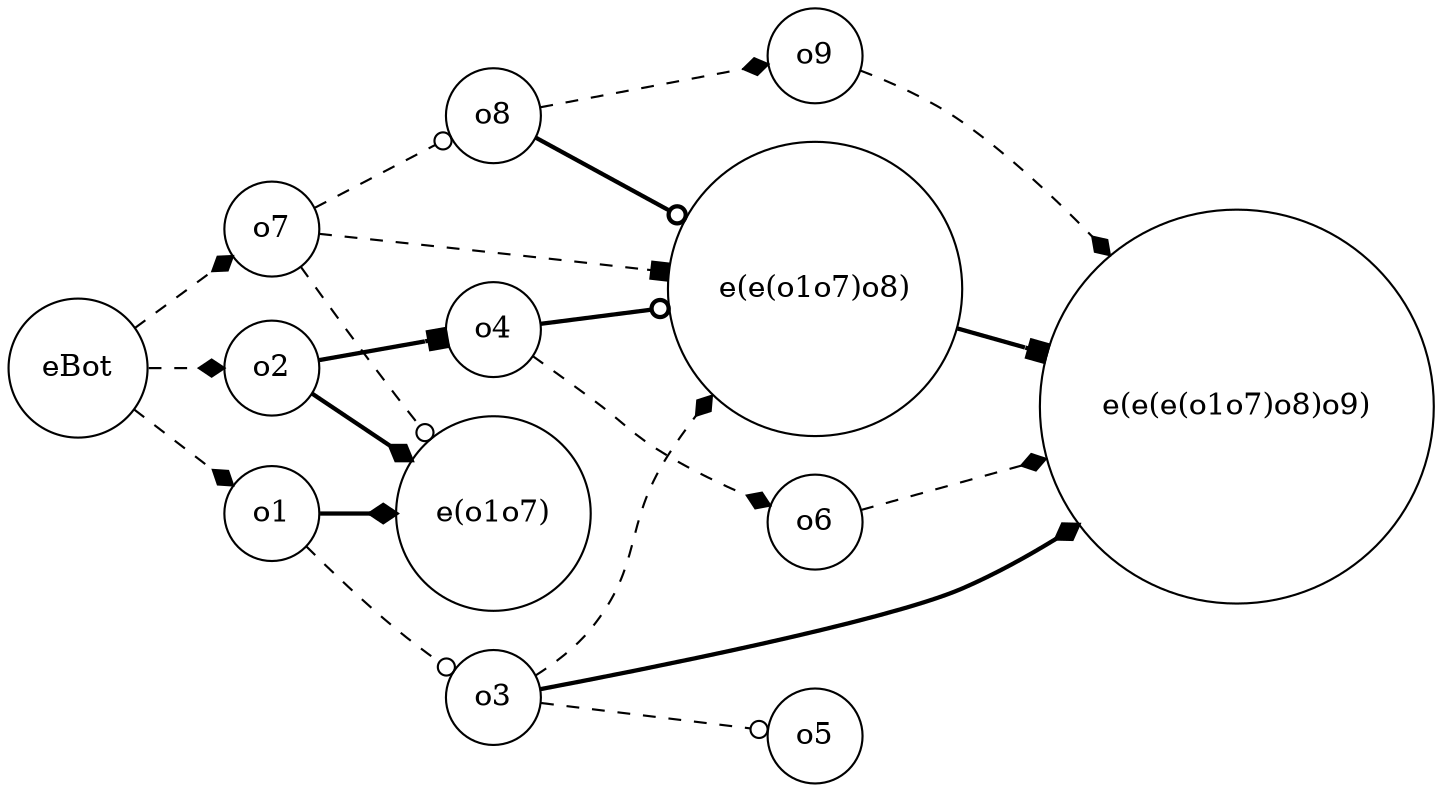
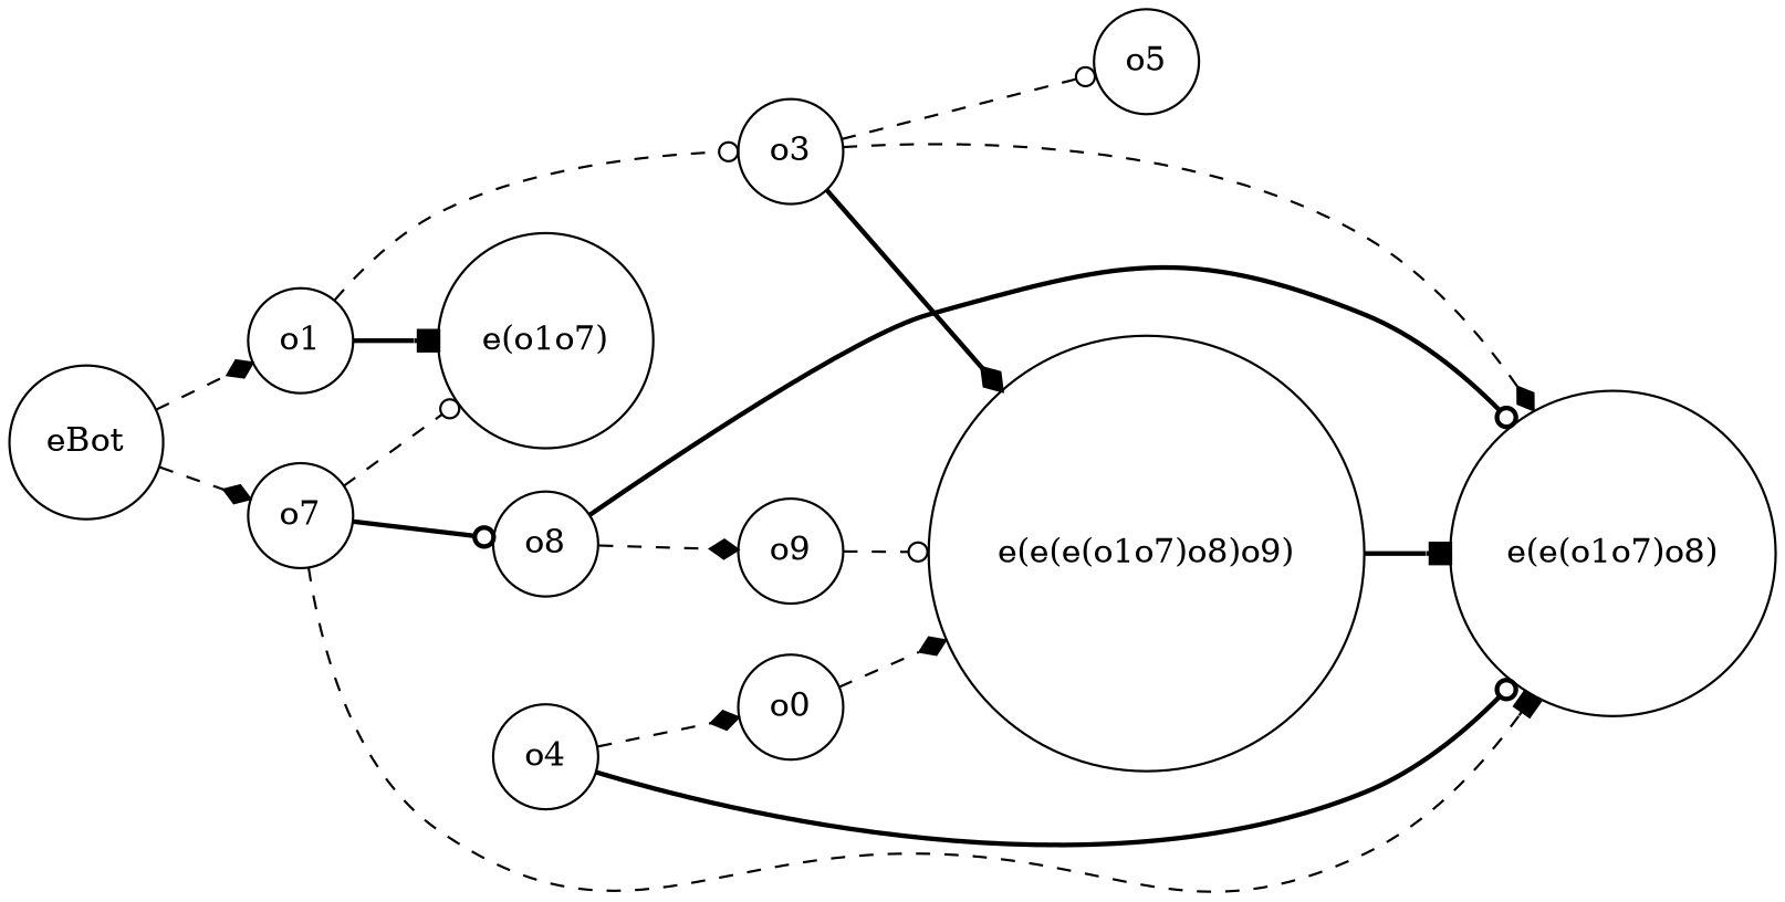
  strict digraph {
    rankdir=LR
    node [shape=circle]
    edge [arrowhead=diamond style=dashed]
    o4
-   o6
+   o6 [label=o0]
    "e(e(o1o7)o8)"
    "e(e(e(o1o7)o8)o9)"
    o9
    o1
    "e(o1o7)"
    o3
    o5
    eBot
    o7
-   o2
    o8
    o4 -> o6
    o4 -> "e(e(o1o7)o8)" [arrowhead=odot style=bold]
    o6 -> "e(e(e(o1o7)o8)o9)"
-   "e(e(o1o7)o8)" -> "e(e(e(o1o7)o8)o9)" [arrowhead=box style=bold]
-   o9 -> "e(e(e(o1o7)o8)o9)"
-   o1 -> "e(o1o7)" [style=bold]
+   "e(e(e(o1o7)o8)o9)" -> "e(e(o1o7)o8)" [arrowhead=box style=bold]
+   o9 -> "e(e(e(o1o7)o8)o9)" [arrowhead=odot]
+   o1 -> "e(o1o7)" [arrowhead=box style=bold]
    o1 -> o3 [arrowhead=odot]
    o3 -> "e(e(o1o7)o8)"
    o3 -> "e(e(e(o1o7)o8)o9)" [style=bold]
    o3 -> o5 [arrowhead=odot]
    eBot -> o1
    eBot -> o7
-   eBot -> o2
    o7 -> "e(e(o1o7)o8)" [arrowhead=box]
    o7 -> "e(o1o7)" [arrowhead=odot]
-   o7 -> o8 [arrowhead=odot]
-   o2 -> o4 [arrowhead=box style=bold]
-   o2 -> "e(o1o7)" [style=bold]
+   o7 -> o8 [arrowhead=odot style=bold]
    o8 -> "e(e(o1o7)o8)" [arrowhead=odot style=bold]
    o8 -> o9
  }
